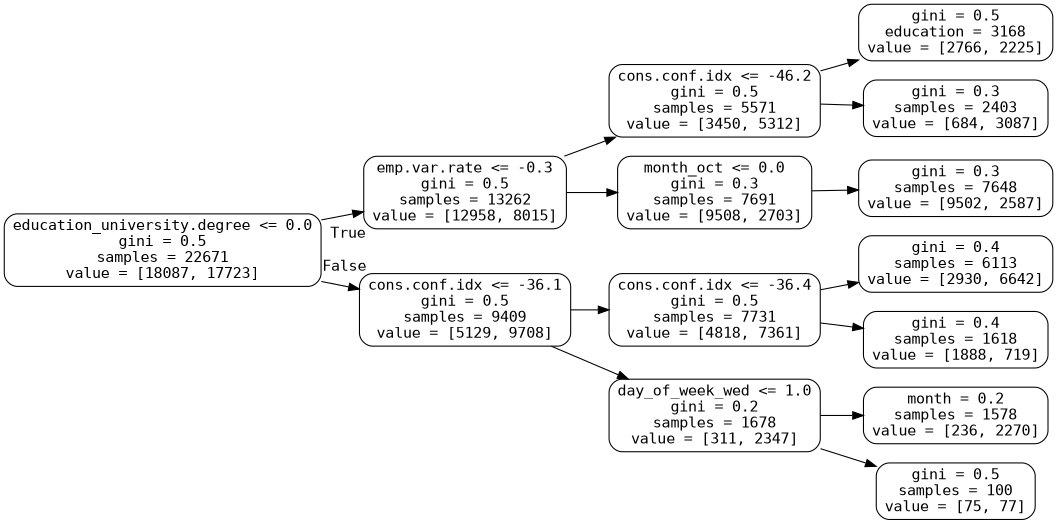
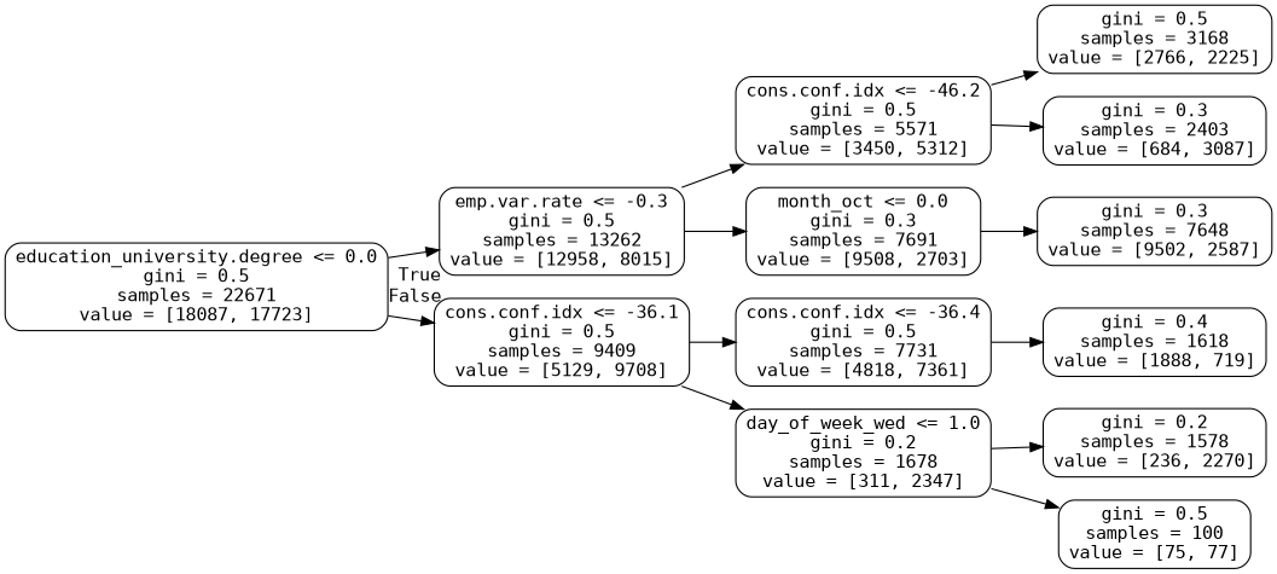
  digraph {
    fontname="DejaVu Sans Mono"
    rankdir=LR
    node [color=black fontname="DejaVu Sans Mono" shape=box style=rounded]
    edge [fontname="DejaVu Sans Mono"]
    n1 [label="education_university.degree <= 0.0\ngini = 0.5\nsamples = 22671\nvalue = [18087, 17723]"]
    n2 [label="emp.var.rate <= -0.3\ngini = 0.5\nsamples = 13262\nvalue = [12958, 8015]"]
    n3 [label="cons.conf.idx <= -36.1\ngini = 0.5\nsamples = 9409\nvalue = [5129, 9708]"]
    n4 [label="cons.conf.idx <= -46.2\ngini = 0.5\nsamples = 5571\nvalue = [3450, 5312]"]
    n5 [label="month_oct <= 0.0\ngini = 0.3\nsamples = 7691\nvalue = [9508, 2703]"]
    n6 [label="cons.conf.idx <= -36.4\ngini = 0.5\nsamples = 7731\nvalue = [4818, 7361]"]
    n7 [label="day_of_week_wed <= 1.0\ngini = 0.2\nsamples = 1678\nvalue = [311, 2347]"]
-   n8 [label="gini = 0.5\neducation = 3168\nvalue = [2766, 2225]"]
+   n8 [label="gini = 0.5\nsamples = 3168\nvalue = [2766, 2225]"]
    n9 [label="gini = 0.3\nsamples = 2403\nvalue = [684, 3087]"]
    n10 [label="gini = 0.3\nsamples = 7648\nvalue = [9502, 2587]"]
-   n11 [label="gini = 0.4\nsamples = 6113\nvalue = [2930, 6642]"]
    n12 [label="gini = 0.4\nsamples = 1618\nvalue = [1888, 719]"]
-   n13 [label="month = 0.2\nsamples = 1578\nvalue = [236, 2270]"]
+   n13 [label="gini = 0.2\nsamples = 1578\nvalue = [236, 2270]"]
    n14 [label="gini = 0.5\nsamples = 100\nvalue = [75, 77]"]
    n1 -> n2 [headlabel=True labelangle=45 labeldistance=2.5]
    n1 -> n3 [headlabel=False labelangle=-45 labeldistance=2.5]
    n2 -> n4
    n2 -> n5
    n3 -> n6
    n3 -> n7
    n4 -> n8
    n4 -> n9
    n5 -> n10
-   n6 -> n11
    n6 -> n12
    n7 -> n13
    n7 -> n14
  }
